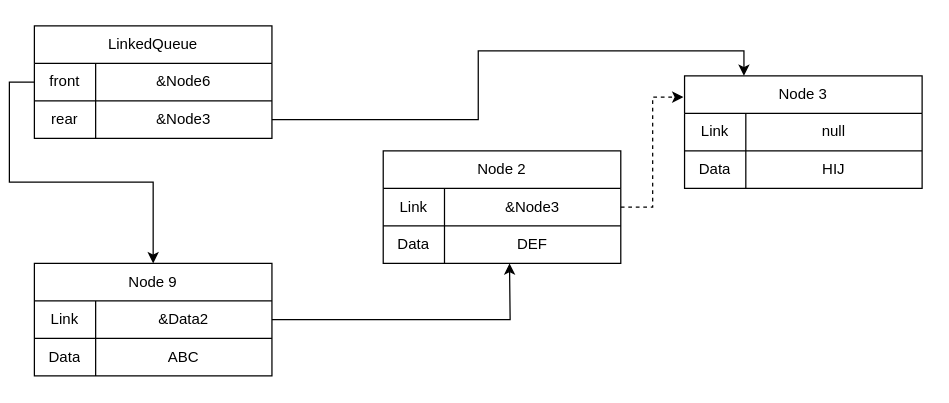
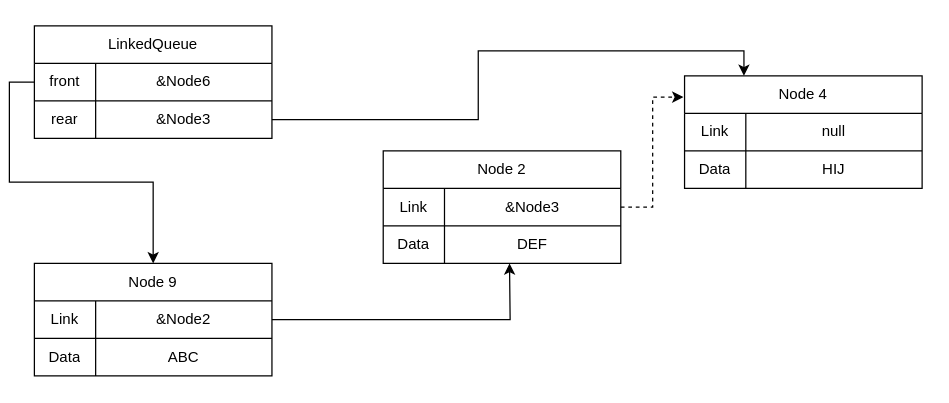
  <mxCell id="0" />
  <mxCell id="1" parent="0" />
  <mxCell id="2" value="Node 9" style="shape=table;html=1;whiteSpace=wrap;startSize=30;container=1;collapsible=0;childLayout=tableLayout;" vertex="1" parent="1"><mxGeometry x="20" y="210" width="190" height="90" as="geometry" /></mxCell>
  <mxCell id="3" value="" style="shape=partialRectangle;html=1;whiteSpace=wrap;collapsible=0;dropTarget=0;pointerEvents=0;fillColor=none;top=0;left=0;bottom=0;right=0;points=[[0,0.5],[1,0.5]];portConstraint=eastwest;" vertex="1" parent="2"><mxGeometry y="30" width="190" height="30" as="geometry" /></mxCell>
  <mxCell id="4" value="Link" style="shape=partialRectangle;html=1;whiteSpace=wrap;connectable=0;overflow=hidden;fillColor=none;top=0;left=0;bottom=0;right=0;" vertex="1" parent="3"><mxGeometry width="49" height="30" as="geometry" /></mxCell>
- <mxCell id="5" value="&lt;span&gt;&amp;amp;Data2&lt;/span&gt;" style="shape=partialRectangle;html=1;whiteSpace=wrap;connectable=0;overflow=hidden;fillColor=none;top=0;left=0;bottom=0;right=0;" vertex="1" parent="3"><mxGeometry x="49" width="141" height="30" as="geometry" /></mxCell>
+ <mxCell id="5" value="&lt;span&gt;&amp;amp;Node2&lt;/span&gt;" style="shape=partialRectangle;html=1;whiteSpace=wrap;connectable=0;overflow=hidden;fillColor=none;top=0;left=0;bottom=0;right=0;" vertex="1" parent="3"><mxGeometry x="49" width="141" height="30" as="geometry" /></mxCell>
  <mxCell id="6" value="" style="shape=partialRectangle;html=1;whiteSpace=wrap;collapsible=0;dropTarget=0;pointerEvents=0;fillColor=none;top=0;left=0;bottom=0;right=0;points=[[0,0.5],[1,0.5]];portConstraint=eastwest;" vertex="1" parent="2"><mxGeometry y="60" width="190" height="30" as="geometry" /></mxCell>
  <mxCell id="7" value="Data" style="shape=partialRectangle;html=1;whiteSpace=wrap;connectable=0;overflow=hidden;fillColor=none;top=0;left=0;bottom=0;right=0;" vertex="1" parent="6"><mxGeometry width="49" height="30" as="geometry" /></mxCell>
  <mxCell id="8" value="ABC" style="shape=partialRectangle;html=1;whiteSpace=wrap;connectable=0;overflow=hidden;fillColor=none;top=0;left=0;bottom=0;right=0;" vertex="1" parent="6"><mxGeometry x="49" width="141" height="30" as="geometry" /></mxCell>
  <mxCell id="9" value="LinkedQueue" style="shape=table;html=1;whiteSpace=wrap;startSize=30;container=1;collapsible=0;childLayout=tableLayout;" vertex="1" parent="1"><mxGeometry x="20" y="20" width="190" height="90" as="geometry" /></mxCell>
  <mxCell id="10" value="" style="shape=partialRectangle;html=1;whiteSpace=wrap;collapsible=0;dropTarget=0;pointerEvents=0;fillColor=none;top=0;left=0;bottom=0;right=0;points=[[0,0.5],[1,0.5]];portConstraint=eastwest;" vertex="1" parent="9"><mxGeometry y="30" width="190" height="30" as="geometry" /></mxCell>
  <mxCell id="11" value="front" style="shape=partialRectangle;html=1;whiteSpace=wrap;connectable=0;overflow=hidden;fillColor=none;top=0;left=0;bottom=0;right=0;" vertex="1" parent="10"><mxGeometry width="49" height="30" as="geometry" /></mxCell>
  <mxCell id="12" value="&lt;span&gt;&amp;amp;Node6&lt;/span&gt;" style="shape=partialRectangle;html=1;whiteSpace=wrap;connectable=0;overflow=hidden;fillColor=none;top=0;left=0;bottom=0;right=0;" vertex="1" parent="10"><mxGeometry x="49" width="141" height="30" as="geometry" /></mxCell>
  <mxCell id="13" value="" style="shape=partialRectangle;html=1;whiteSpace=wrap;collapsible=0;dropTarget=0;pointerEvents=0;fillColor=none;top=0;left=0;bottom=0;right=0;points=[[0,0.5],[1,0.5]];portConstraint=eastwest;" vertex="1" parent="9"><mxGeometry y="60" width="190" height="30" as="geometry" /></mxCell>
  <mxCell id="14" value="rear" style="shape=partialRectangle;html=1;whiteSpace=wrap;connectable=0;overflow=hidden;fillColor=none;top=0;left=0;bottom=0;right=0;" vertex="1" parent="13"><mxGeometry width="49" height="30" as="geometry" /></mxCell>
  <mxCell id="15" value="&amp;amp;Node3" style="shape=partialRectangle;html=1;whiteSpace=wrap;connectable=0;overflow=hidden;fillColor=none;top=0;left=0;bottom=0;right=0;" vertex="1" parent="13"><mxGeometry x="49" width="141" height="30" as="geometry" /></mxCell>
  <mxCell id="16" style="edgeStyle=orthogonalEdgeStyle;rounded=0;orthogonalLoop=1;jettySize=auto;html=1;entryX=-0.005;entryY=0.189;entryDx=0;entryDy=0;entryPerimeter=0;dashed=1;" edge="1" parent="1" source="17" target="26"><mxGeometry relative="1" as="geometry" /></mxCell>
  <mxCell id="17" value="Node 2" style="shape=table;html=1;whiteSpace=wrap;startSize=30;container=1;collapsible=0;childLayout=tableLayout;" vertex="1" parent="1"><mxGeometry x="299" y="120" width="190" height="90" as="geometry" /></mxCell>
  <mxCell id="18" value="" style="shape=partialRectangle;html=1;whiteSpace=wrap;collapsible=0;dropTarget=0;pointerEvents=0;fillColor=none;top=0;left=0;bottom=0;right=0;points=[[0,0.5],[1,0.5]];portConstraint=eastwest;" vertex="1" parent="17"><mxGeometry y="30" width="190" height="30" as="geometry" /></mxCell>
  <mxCell id="19" value="Link" style="shape=partialRectangle;html=1;whiteSpace=wrap;connectable=0;overflow=hidden;fillColor=none;top=0;left=0;bottom=0;right=0;" vertex="1" parent="18"><mxGeometry width="49" height="30" as="geometry" /></mxCell>
  <mxCell id="20" value="&amp;amp;Node3" style="shape=partialRectangle;html=1;whiteSpace=wrap;connectable=0;overflow=hidden;fillColor=none;top=0;left=0;bottom=0;right=0;" vertex="1" parent="18"><mxGeometry x="49" width="141" height="30" as="geometry" /></mxCell>
  <mxCell id="21" value="" style="shape=partialRectangle;html=1;whiteSpace=wrap;collapsible=0;dropTarget=0;pointerEvents=0;fillColor=none;top=0;left=0;bottom=0;right=0;points=[[0,0.5],[1,0.5]];portConstraint=eastwest;" vertex="1" parent="17"><mxGeometry y="60" width="190" height="30" as="geometry" /></mxCell>
  <mxCell id="22" value="Data" style="shape=partialRectangle;html=1;whiteSpace=wrap;connectable=0;overflow=hidden;fillColor=none;top=0;left=0;bottom=0;right=0;" vertex="1" parent="21"><mxGeometry width="49" height="30" as="geometry" /></mxCell>
  <mxCell id="23" value="DEF" style="shape=partialRectangle;html=1;whiteSpace=wrap;connectable=0;overflow=hidden;fillColor=none;top=0;left=0;bottom=0;right=0;" vertex="1" parent="21"><mxGeometry x="49" width="141" height="30" as="geometry" /></mxCell>
  <mxCell id="24" style="edgeStyle=orthogonalEdgeStyle;rounded=0;orthogonalLoop=1;jettySize=auto;html=1;" edge="1" parent="1" source="3"><mxGeometry relative="1" as="geometry"><mxPoint x="400" y="210" as="targetPoint" /></mxGeometry></mxCell>
  <mxCell id="25" style="edgeStyle=orthogonalEdgeStyle;rounded=0;orthogonalLoop=1;jettySize=auto;html=1;exitX=0;exitY=0.5;exitDx=0;exitDy=0;" edge="1" parent="1" source="10" target="2"><mxGeometry relative="1" as="geometry" /></mxCell>
- <mxCell id="26" value="Node 3" style="shape=table;html=1;whiteSpace=wrap;startSize=30;container=1;collapsible=0;childLayout=tableLayout;" vertex="1" parent="1"><mxGeometry x="540" y="60" width="190" height="90" as="geometry" /></mxCell>
+ <mxCell id="26" value="Node 4" style="shape=table;html=1;whiteSpace=wrap;startSize=30;container=1;collapsible=0;childLayout=tableLayout;" vertex="1" parent="1"><mxGeometry x="540" y="60" width="190" height="90" as="geometry" /></mxCell>
  <mxCell id="27" value="" style="shape=partialRectangle;html=1;whiteSpace=wrap;collapsible=0;dropTarget=0;pointerEvents=0;fillColor=none;top=0;left=0;bottom=0;right=0;points=[[0,0.5],[1,0.5]];portConstraint=eastwest;" vertex="1" parent="26"><mxGeometry y="30" width="190" height="30" as="geometry" /></mxCell>
  <mxCell id="28" value="Link" style="shape=partialRectangle;html=1;whiteSpace=wrap;connectable=0;overflow=hidden;fillColor=none;top=0;left=0;bottom=0;right=0;" vertex="1" parent="27"><mxGeometry width="49" height="30" as="geometry" /></mxCell>
  <mxCell id="29" value="null" style="shape=partialRectangle;html=1;whiteSpace=wrap;connectable=0;overflow=hidden;fillColor=none;top=0;left=0;bottom=0;right=0;" vertex="1" parent="27"><mxGeometry x="49" width="141" height="30" as="geometry" /></mxCell>
  <mxCell id="30" value="" style="shape=partialRectangle;html=1;whiteSpace=wrap;collapsible=0;dropTarget=0;pointerEvents=0;fillColor=none;top=0;left=0;bottom=0;right=0;points=[[0,0.5],[1,0.5]];portConstraint=eastwest;" vertex="1" parent="26"><mxGeometry y="60" width="190" height="30" as="geometry" /></mxCell>
  <mxCell id="31" value="Data" style="shape=partialRectangle;html=1;whiteSpace=wrap;connectable=0;overflow=hidden;fillColor=none;top=0;left=0;bottom=0;right=0;" vertex="1" parent="30"><mxGeometry width="49" height="30" as="geometry" /></mxCell>
  <mxCell id="32" value="HIJ" style="shape=partialRectangle;html=1;whiteSpace=wrap;connectable=0;overflow=hidden;fillColor=none;top=0;left=0;bottom=0;right=0;" vertex="1" parent="30"><mxGeometry x="49" width="141" height="30" as="geometry" /></mxCell>
  <mxCell id="33" style="edgeStyle=orthogonalEdgeStyle;rounded=0;orthogonalLoop=1;jettySize=auto;html=1;entryX=0.25;entryY=0;entryDx=0;entryDy=0;" edge="1" parent="1" source="13" target="26"><mxGeometry relative="1" as="geometry" /></mxCell>
